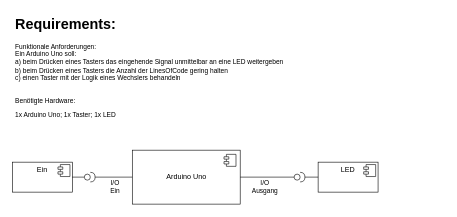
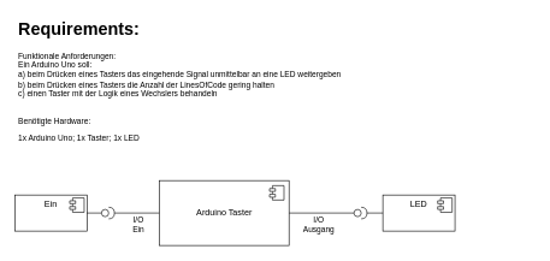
  <mxCell id="0" />
  <mxCell id="1" parent="0" />
- <mxCell id="2" value="Arduino Uno" style="html=1;dropTarget=0;" vertex="1" parent="1"><mxGeometry x="220" y="250" width="180" height="90" as="geometry" /></mxCell>
+ <mxCell id="2" value="Arduino Taster" style="html=1;dropTarget=0;" vertex="1" parent="1"><mxGeometry x="220" y="250" width="180" height="90" as="geometry" /></mxCell>
  <mxCell id="3" value="" style="shape=module;jettyWidth=8;jettyHeight=4;" vertex="1" parent="2"><mxGeometry x="1" width="20" height="20" relative="1" as="geometry"><mxPoint x="-27" y="7" as="offset" /></mxGeometry></mxCell>
  <mxCell id="4" value="" style="rounded=0;orthogonalLoop=1;jettySize=auto;html=1;endArrow=none;endFill=0;sketch=0;sourcePerimeterSpacing=0;targetPerimeterSpacing=0;exitX=1;exitY=0.5;exitDx=0;exitDy=0;" edge="1" target="6" parent="1" source="12"><mxGeometry relative="1" as="geometry"><mxPoint x="90" y="295" as="sourcePoint" /><Array as="points"><mxPoint x="110" y="295" /></Array></mxGeometry></mxCell>
  <mxCell id="5" value="" style="rounded=0;orthogonalLoop=1;jettySize=auto;html=1;endArrow=halfCircle;endFill=0;endSize=6;strokeWidth=1;sketch=0;exitX=0;exitY=0.5;exitDx=0;exitDy=0;" edge="1" target="6" parent="1" source="2"><mxGeometry relative="1" as="geometry"><mxPoint x="340" y="385" as="sourcePoint" /><mxPoint x="170" y="295" as="targetPoint" /></mxGeometry></mxCell>
  <mxCell id="6" value="" style="ellipse;whiteSpace=wrap;html=1;align=center;aspect=fixed;resizable=0;points=[];outlineConnect=0;sketch=0;" vertex="1" parent="1"><mxGeometry x="140" y="290" width="10" height="10" as="geometry" /></mxCell>
  <mxCell id="7" value="" style="rounded=0;orthogonalLoop=1;jettySize=auto;html=1;endArrow=none;endFill=0;sketch=0;sourcePerimeterSpacing=0;targetPerimeterSpacing=0;exitX=1;exitY=0.5;exitDx=0;exitDy=0;" edge="1" target="10" parent="1" source="2"><mxGeometry relative="1" as="geometry"><mxPoint x="260" y="395" as="sourcePoint" /></mxGeometry></mxCell>
  <mxCell id="8" value="I/O&lt;br&gt;Ausgang" style="edgeLabel;html=1;align=center;verticalAlign=middle;resizable=0;points=[];" vertex="1" connectable="0" parent="7"><mxGeometry x="0.167" y="-2" relative="1" as="geometry"><mxPoint x="-13" y="13" as="offset" /></mxGeometry></mxCell>
  <mxCell id="9" value="" style="rounded=0;orthogonalLoop=1;jettySize=auto;html=1;endArrow=halfCircle;endFill=0;endSize=6;strokeWidth=1;sketch=0;" edge="1" target="10" parent="1"><mxGeometry relative="1" as="geometry"><mxPoint x="570" y="295" as="sourcePoint" /><mxPoint x="480" y="300" as="targetPoint" /><Array as="points" /></mxGeometry></mxCell>
  <mxCell id="10" value="" style="ellipse;whiteSpace=wrap;html=1;align=center;aspect=fixed;resizable=0;points=[];outlineConnect=0;sketch=0;" vertex="1" parent="1"><mxGeometry x="490" y="290" width="10" height="10" as="geometry" /></mxCell>
  <mxCell id="11" value="I/O&lt;br&gt;Ein" style="edgeLabel;html=1;align=center;verticalAlign=middle;resizable=0;points=[];" vertex="1" connectable="0" parent="1"><mxGeometry x="190" y="310" as="geometry" /></mxCell>
  <mxCell id="12" value="&lt;p style=&quot;margin:0px;margin-top:6px;text-align:center;&quot;&gt;Ein&lt;/p&gt;" style="align=left;overflow=fill;html=1;dropTarget=0;sketch=0;" vertex="1" parent="1"><mxGeometry x="20" y="270" width="100" height="50" as="geometry" /></mxCell>
  <mxCell id="13" value="" style="shape=component;jettyWidth=8;jettyHeight=4;sketch=0;" vertex="1" parent="12"><mxGeometry x="1" width="20" height="20" relative="1" as="geometry"><mxPoint x="-24" y="4" as="offset" /></mxGeometry></mxCell>
  <mxCell id="14" value="&lt;p style=&quot;margin:0px;margin-top:6px;text-align:center;&quot;&gt;LED&lt;/p&gt;" style="align=left;overflow=fill;html=1;dropTarget=0;sketch=0;" vertex="1" parent="1"><mxGeometry x="530" y="270" width="100" height="50" as="geometry" /></mxCell>
  <mxCell id="15" value="" style="shape=component;jettyWidth=8;jettyHeight=4;sketch=0;" vertex="1" parent="14"><mxGeometry x="1" width="20" height="20" relative="1" as="geometry"><mxPoint x="-24" y="4" as="offset" /></mxGeometry></mxCell>
  <mxCell id="16" value="&lt;p style=&quot;line-height: 0.01;&quot;&gt;&lt;/p&gt;&lt;h1&gt;Requirements:&lt;/h1&gt;&lt;p style=&quot;font-size: 11px;&quot;&gt;&lt;span style=&quot;background-color: initial;&quot;&gt;Funktionale Anforderungen:&lt;/span&gt;&lt;br&gt;&lt;span style=&quot;background-color: initial;&quot;&gt;Ein Arduino Uno soll:&lt;/span&gt;&lt;br&gt;&lt;span style=&quot;background-color: initial;&quot;&gt;a) beim Drücken eines Tasters das eingehende Signal unmittelbar an eine LED weitergeben&lt;/span&gt;&lt;br&gt;&lt;span style=&quot;background-color: initial;&quot;&gt;b) beim Drücken eines Tasters die Anzahl der LinesOfCode gering halten&lt;/span&gt;&lt;br&gt;&lt;span style=&quot;background-color: initial;&quot;&gt;c) einen Taster mit der Logik eines Wechslers behandeln&lt;/span&gt;&lt;/p&gt;&lt;p style=&quot;font-size: 11px;&quot;&gt;&lt;br&gt;&lt;span style=&quot;background-color: initial;&quot;&gt;Benötigte Hardware:&lt;/span&gt;&lt;br&gt;&lt;/p&gt;&lt;p style=&quot;font-size: 11px;&quot;&gt;1x Arduino Uno; 1x Taster; 1x LED&lt;/p&gt;&lt;p&gt;&amp;nbsp;&lt;/p&gt;&lt;p&gt;&lt;/p&gt;" style="text;html=1;strokeColor=none;fillColor=none;spacing=5;spacingTop=-20;whiteSpace=wrap;overflow=hidden;rounded=0;sketch=0;" vertex="1" parent="1"><mxGeometry x="20" y="20" width="720" height="200" as="geometry" /></mxCell>
